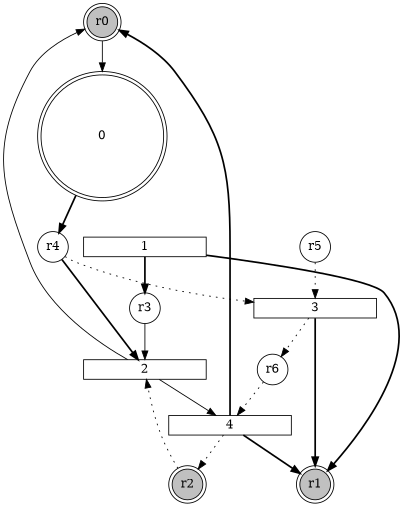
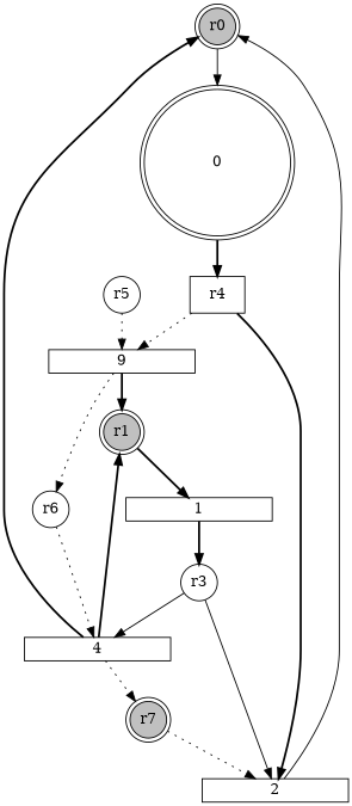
  digraph {
    node [fixedsize=2 shape=doublecircle]
    edge [style=bold]
    r0 [color=black fillcolor=gray style=filled]
-   r2 [color=black fillcolor=gray style=filled]
+   r2 [color=black fillcolor=gray style=filled label=r7]
    r1 [color=black fillcolor=gray style=filled]
    r3 [shape=circle]
    r5 [shape=circle]
-   r4 [shape=circle]
+   r4 [shape=box]
    r6 [shape=circle]
    0 [forcelabels=false height=0.2 width=2 fixedsize=""]
    1 [forcelabels=false height=0.2 shape=rect width=2 fixedsize=""]
    2 [forcelabels=false height=0.2 shape=rect width=2 fixedsize=""]
-   3 [forcelabels=false height=0.2 shape=rect width=2 fixedsize=""]
+   3 [forcelabels=false height=0.2 shape=rect width=2 label=9 fixedsize=""]
    4 [forcelabels=false height=0.2 shape=rect width=2 fixedsize=""]
    subgraph sub_1 {
      r0
      r2
      r1
    }
    subgraph sub_2 {
      r3
      r5
      r4
      r6
    }
    subgraph sub_3 {
      0
      1
      2
      3
      4
    }
    r0 -> 0 [style=solid]
    r2 -> 2 [style=dotted]
-   1 -> r1
+   r1 -> 1
    r3 -> 2 [style=solid]
-   2 -> 4 [style=solid]
+   r3 -> 4 [style=solid]
    r5 -> 3 [style=dotted]
    r4 -> 2
    r4 -> 3 [style=dotted]
    r6 -> 4 [style=dotted]
    0 -> r4
    1 -> r3
    2 -> r0 [style=solid]
    3 -> r1
    3 -> r6 [style=dotted]
    4 -> r0
    4 -> r2 [style=dotted]
    4 -> r1
  }
